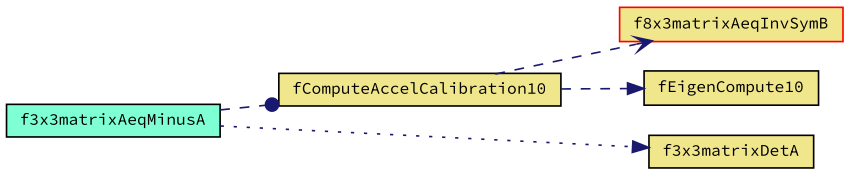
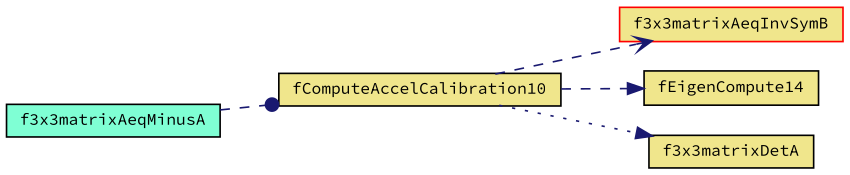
  digraph {
    fontname="Source Code Pro"
    rankdir=LR
    node [color=black fillcolor=khaki fontname="Source Code Pro" fontsize=10 shape=record style=filled]
    edge [arrowhead=normal color=midnightblue fontname="Source Code Pro" fontsize=10 labelfontname=Helvetica labelfontsize=10 style=dashed]
    n1 [fontcolor=black height=0.2 label=fComputeAccelCalibration10 width=0.4]
-   n2 [color=red height=0.2 label=f8x3matrixAeqInvSymB width=0.4]
+   n2 [color=red height=0.2 label=f3x3matrixAeqInvSymB width=0.4]
    n3 [height=0.2 label=f3x3matrixDetA width=0.4]
-   n4 [height=0.2 label=fEigenCompute10 width=0.4]
+   n4 [height=0.2 label=fEigenCompute14 width=0.4]
    n5 [fillcolor=aquamarine height=0.2 label=f3x3matrixAeqMinusA width=0.4]
    n1 -> n2 [arrowhead=vee]
-   n5 -> n3 [style=dotted]
+   n1 -> n3 [style=dotted]
    n1 -> n4
    n5 -> n1 [arrowhead=dot]
  }
